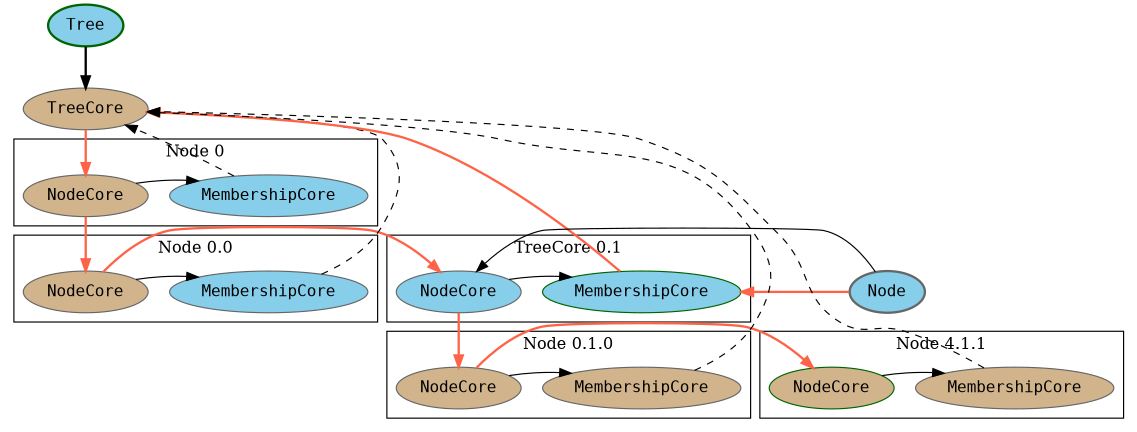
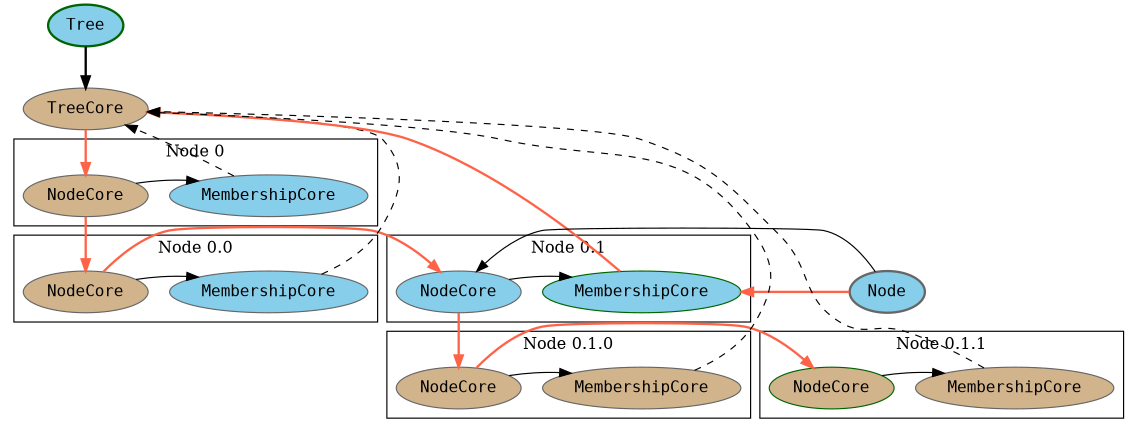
  digraph {
    newrank=true
    node [color=gray40 fillcolor=tan fontname=monospace style=filled]
    edge [style=invis]
    n1 [color=darkgreen fillcolor=skyblue label=Tree style="bold,filled"]
    n2 [label=TreeCore]
    n3 [label=NodeCore]
    n4 [fillcolor=skyblue label=MembershipCore]
    n5 [label=NodeCore]
    n6 [fillcolor=skyblue label=MembershipCore]
    n7 [fillcolor=skyblue label=NodeCore]
    n8 [color=darkgreen fillcolor=skyblue label=MembershipCore]
    n9 [fillcolor=skyblue label="Node" style="bold,filled"]
    n10 [label=NodeCore]
    n11 [label=MembershipCore]
    n12 [color=darkgreen label=NodeCore]
    n13 [label=MembershipCore]
    subgraph sub_1 {
      rank=same
      n1
    }
    subgraph sub_2 {
      rank=same
      n2
    }
    subgraph sub_3 {
      rank=same
      n3
      n4
    }
    subgraph sub_4 {
      rank=same
      n5
      n6
      n7
      n8
      n9
    }
    subgraph sub_5 {
      rank=same
      n10
      n11
      n12
      n13
    }
    subgraph cluster_6 {
      label="Node 0"
      subgraph sub_7 {
        label="Node 0"
        rank=same
        n3
        n4
      }
    }
    subgraph cluster_8 {
      label="Node 0.0"
      subgraph sub_9 {
        label="Node 0.0"
        rank=same
        n5
        n6
      }
    }
    subgraph cluster_10 {
-     label="TreeCore 0.1"
+     label="Node 0.1"
      subgraph sub_11 {
        label="Node 0.1"
        rank=same
        n7
        n8
      }
    }
    subgraph cluster_12 {
      label="Node 0.1.0"
      subgraph sub_13 {
        label="Node 0.1.0"
        rank=same
        n10
        n11
      }
    }
    subgraph cluster_14 {
-     label="Node 4.1.1"
+     label="Node 0.1.1"
      subgraph sub_15 {
        label="Node 0.1.1"
        rank=same
        n12
        n13
      }
    }
    n1 -> n2 [color=black style=bold]
    n2 -> n3 [color=tomato style=bold]
    n3 -> n4
    n3 -> n4
    n3 -> n4 [constraint=false style=""]
    n3 -> n5 [color=tomato style=bold]
    n4 -> n2 [constraint=false style=dashed]
    n5 -> n6
    n5 -> n6 [constraint=false style=""]
    n5 -> n7 [color=tomato constraint=false style=bold]
    n6 -> n2 [constraint=false style=dashed]
    n6 -> n7
    n7 -> n8
    n7 -> n8 [constraint=false style=""]
    n7 -> n10 [color=tomato style=bold]
    n8 -> n2 [color=tomato constraint=false style="solid,bold"]
    n8 -> n9
    n9 -> n7 [style=""]
    n9 -> n8 [color=tomato style=bold]
    n10 -> n11
    n10 -> n11 [constraint=false style=""]
    n10 -> n12 [color=tomato constraint=false style=bold]
    n11 -> n2 [constraint=false style=dashed]
    n11 -> n12
    n12 -> n13
    n12 -> n13 [constraint=false style=""]
    n13 -> n2 [constraint=false style=dashed]
  }
